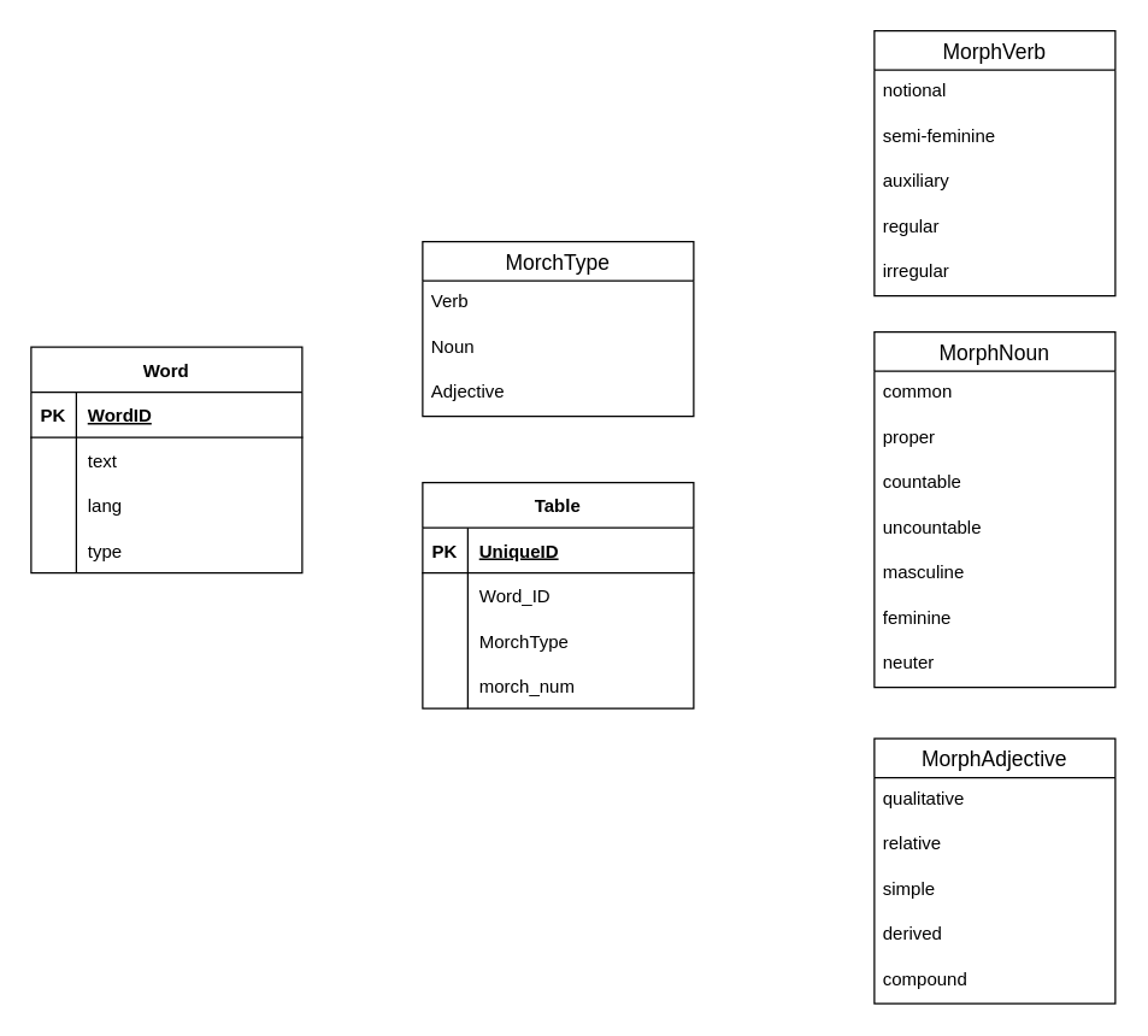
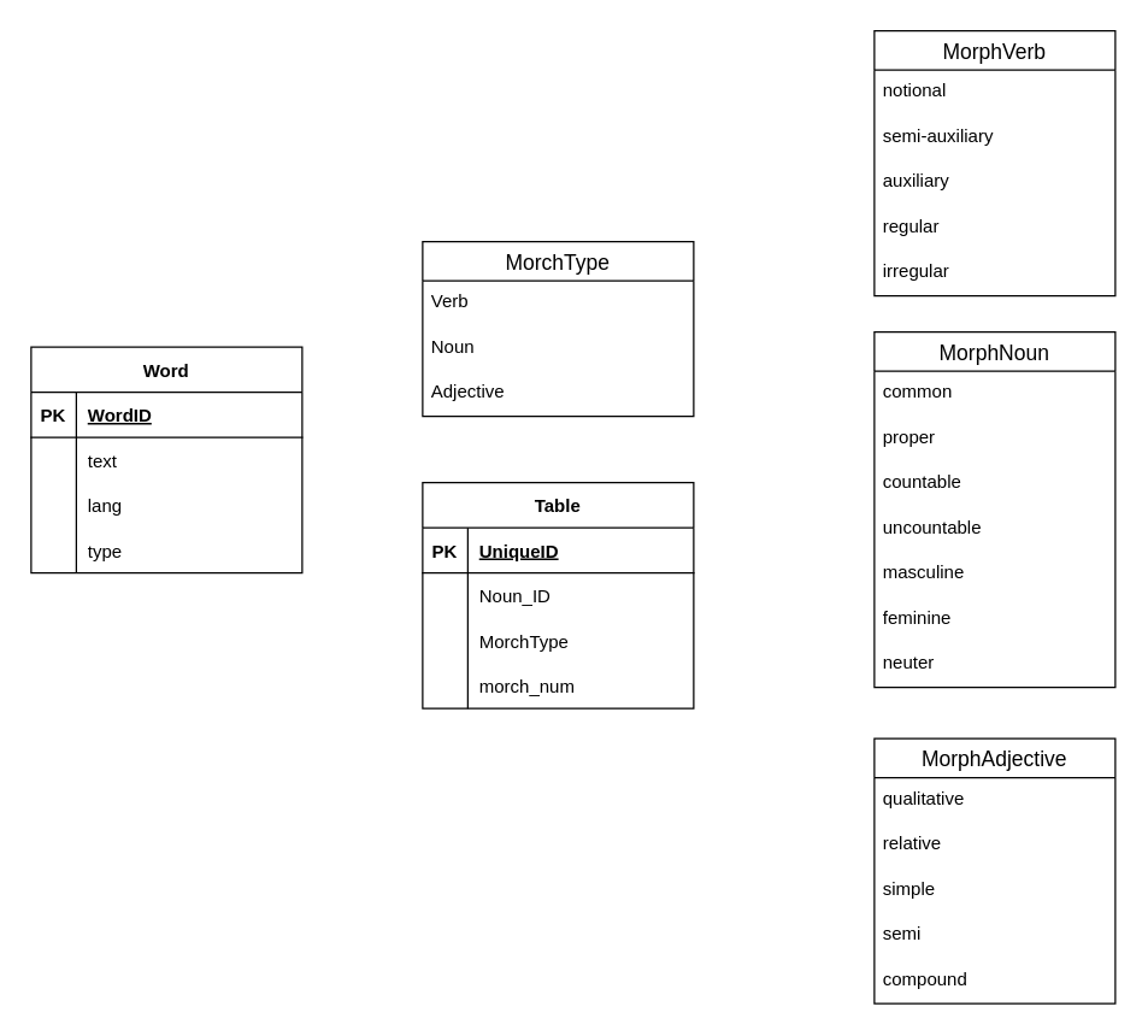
  <mxCell id="0" />
  <mxCell id="1" parent="0" />
  <mxCell id="2" value="Word" style="shape=table;startSize=30;container=1;collapsible=1;childLayout=tableLayout;fixedRows=1;rowLines=0;fontStyle=1;align=center;resizeLast=1;" parent="1" vertex="1"><mxGeometry x="20" y="230" width="180" height="150" as="geometry" /></mxCell>
  <mxCell id="3" value="" style="shape=tableRow;horizontal=0;startSize=0;swimlaneHead=0;swimlaneBody=0;fillColor=none;collapsible=0;dropTarget=0;points=[[0,0.5],[1,0.5]];portConstraint=eastwest;top=0;left=0;right=0;bottom=1;" parent="2" vertex="1"><mxGeometry y="30" width="180" height="30" as="geometry" /></mxCell>
  <mxCell id="4" value="PK" style="shape=partialRectangle;connectable=0;fillColor=none;top=0;left=0;bottom=0;right=0;fontStyle=1;overflow=hidden;" parent="3" vertex="1"><mxGeometry width="30" height="30" as="geometry"><mxRectangle width="30" height="30" as="alternateBounds" /></mxGeometry></mxCell>
  <mxCell id="5" value="WordID" style="shape=partialRectangle;connectable=0;fillColor=none;top=0;left=0;bottom=0;right=0;align=left;spacingLeft=6;fontStyle=5;overflow=hidden;" parent="3" vertex="1"><mxGeometry x="30" width="150" height="30" as="geometry"><mxRectangle width="150" height="30" as="alternateBounds" /></mxGeometry></mxCell>
  <mxCell id="6" value="" style="shape=tableRow;horizontal=0;startSize=0;swimlaneHead=0;swimlaneBody=0;fillColor=none;collapsible=0;dropTarget=0;points=[[0,0.5],[1,0.5]];portConstraint=eastwest;top=0;left=0;right=0;bottom=0;" parent="2" vertex="1"><mxGeometry y="60" width="180" height="30" as="geometry" /></mxCell>
  <mxCell id="7" value="" style="shape=partialRectangle;connectable=0;fillColor=none;top=0;left=0;bottom=0;right=0;editable=1;overflow=hidden;" parent="6" vertex="1"><mxGeometry width="30" height="30" as="geometry"><mxRectangle width="30" height="30" as="alternateBounds" /></mxGeometry></mxCell>
  <mxCell id="8" value="text" style="shape=partialRectangle;connectable=0;fillColor=none;top=0;left=0;bottom=0;right=0;align=left;spacingLeft=6;overflow=hidden;" parent="6" vertex="1"><mxGeometry x="30" width="150" height="30" as="geometry"><mxRectangle width="150" height="30" as="alternateBounds" /></mxGeometry></mxCell>
  <mxCell id="9" value="" style="shape=tableRow;horizontal=0;startSize=0;swimlaneHead=0;swimlaneBody=0;fillColor=none;collapsible=0;dropTarget=0;points=[[0,0.5],[1,0.5]];portConstraint=eastwest;top=0;left=0;right=0;bottom=0;" parent="2" vertex="1"><mxGeometry y="90" width="180" height="30" as="geometry" /></mxCell>
  <mxCell id="10" value="" style="shape=partialRectangle;connectable=0;fillColor=none;top=0;left=0;bottom=0;right=0;editable=1;overflow=hidden;" parent="9" vertex="1"><mxGeometry width="30" height="30" as="geometry"><mxRectangle width="30" height="30" as="alternateBounds" /></mxGeometry></mxCell>
  <mxCell id="11" value="lang" style="shape=partialRectangle;connectable=0;fillColor=none;top=0;left=0;bottom=0;right=0;align=left;spacingLeft=6;overflow=hidden;" parent="9" vertex="1"><mxGeometry x="30" width="150" height="30" as="geometry"><mxRectangle width="150" height="30" as="alternateBounds" /></mxGeometry></mxCell>
  <mxCell id="12" value="" style="shape=tableRow;horizontal=0;startSize=0;swimlaneHead=0;swimlaneBody=0;fillColor=none;collapsible=0;dropTarget=0;points=[[0,0.5],[1,0.5]];portConstraint=eastwest;top=0;left=0;right=0;bottom=0;" parent="2" vertex="1"><mxGeometry y="120" width="180" height="30" as="geometry" /></mxCell>
  <mxCell id="13" value="" style="shape=partialRectangle;connectable=0;fillColor=none;top=0;left=0;bottom=0;right=0;editable=1;overflow=hidden;" parent="12" vertex="1"><mxGeometry width="30" height="30" as="geometry"><mxRectangle width="30" height="30" as="alternateBounds" /></mxGeometry></mxCell>
  <mxCell id="14" value="type" style="shape=partialRectangle;connectable=0;fillColor=none;top=0;left=0;bottom=0;right=0;align=left;spacingLeft=6;overflow=hidden;" parent="12" vertex="1"><mxGeometry x="30" width="150" height="30" as="geometry"><mxRectangle width="150" height="30" as="alternateBounds" /></mxGeometry></mxCell>
  <mxCell id="15" value="MorphVerb" style="swimlane;fontStyle=0;childLayout=stackLayout;horizontal=1;startSize=26;horizontalStack=0;resizeParent=1;resizeParentMax=0;resizeLast=0;collapsible=1;marginBottom=0;align=center;fontSize=14;" parent="1" vertex="1"><mxGeometry x="580" y="20" width="160" height="176" as="geometry" /></mxCell>
  <mxCell id="16" value="notional" style="text;strokeColor=none;fillColor=none;spacingLeft=4;spacingRight=4;overflow=hidden;rotatable=0;points=[[0,0.5],[1,0.5]];portConstraint=eastwest;fontSize=12;" parent="15" vertex="1"><mxGeometry y="26" width="160" height="30" as="geometry" /></mxCell>
- <mxCell id="17" value="semi-feminine" style="text;strokeColor=none;fillColor=none;spacingLeft=4;spacingRight=4;overflow=hidden;rotatable=0;points=[[0,0.5],[1,0.5]];portConstraint=eastwest;fontSize=12;" parent="15" vertex="1"><mxGeometry y="56" width="160" height="30" as="geometry" /></mxCell>
+ <mxCell id="17" value="semi-auxiliary" style="text;strokeColor=none;fillColor=none;spacingLeft=4;spacingRight=4;overflow=hidden;rotatable=0;points=[[0,0.5],[1,0.5]];portConstraint=eastwest;fontSize=12;" parent="15" vertex="1"><mxGeometry y="56" width="160" height="30" as="geometry" /></mxCell>
  <mxCell id="18" value="auxiliary" style="text;strokeColor=none;fillColor=none;spacingLeft=4;spacingRight=4;overflow=hidden;rotatable=0;points=[[0,0.5],[1,0.5]];portConstraint=eastwest;fontSize=12;" parent="15" vertex="1"><mxGeometry y="86" width="160" height="30" as="geometry" /></mxCell>
  <mxCell id="19" value="regular" style="text;strokeColor=none;fillColor=none;spacingLeft=4;spacingRight=4;overflow=hidden;rotatable=0;points=[[0,0.5],[1,0.5]];portConstraint=eastwest;fontSize=12;" parent="15" vertex="1"><mxGeometry y="116" width="160" height="30" as="geometry" /></mxCell>
  <mxCell id="20" value="irregular" style="text;strokeColor=none;fillColor=none;spacingLeft=4;spacingRight=4;overflow=hidden;rotatable=0;points=[[0,0.5],[1,0.5]];portConstraint=eastwest;fontSize=12;" parent="15" vertex="1"><mxGeometry y="146" width="160" height="30" as="geometry" /></mxCell>
  <mxCell id="21" value="MorphNoun" style="swimlane;fontStyle=0;childLayout=stackLayout;horizontal=1;startSize=26;horizontalStack=0;resizeParent=1;resizeParentMax=0;resizeLast=0;collapsible=1;marginBottom=0;align=center;fontSize=14;" parent="1" vertex="1"><mxGeometry x="580" y="220" width="160" height="236" as="geometry" /></mxCell>
  <mxCell id="22" value="common" style="text;strokeColor=none;fillColor=none;spacingLeft=4;spacingRight=4;overflow=hidden;rotatable=0;points=[[0,0.5],[1,0.5]];portConstraint=eastwest;fontSize=12;" parent="21" vertex="1"><mxGeometry y="26" width="160" height="30" as="geometry" /></mxCell>
  <mxCell id="23" value="proper" style="text;strokeColor=none;fillColor=none;spacingLeft=4;spacingRight=4;overflow=hidden;rotatable=0;points=[[0,0.5],[1,0.5]];portConstraint=eastwest;fontSize=12;" parent="21" vertex="1"><mxGeometry y="56" width="160" height="30" as="geometry" /></mxCell>
  <mxCell id="24" value="countable" style="text;strokeColor=none;fillColor=none;spacingLeft=4;spacingRight=4;overflow=hidden;rotatable=0;points=[[0,0.5],[1,0.5]];portConstraint=eastwest;fontSize=12;" parent="21" vertex="1"><mxGeometry y="86" width="160" height="30" as="geometry" /></mxCell>
  <mxCell id="25" value="uncountable" style="text;strokeColor=none;fillColor=none;spacingLeft=4;spacingRight=4;overflow=hidden;rotatable=0;points=[[0,0.5],[1,0.5]];portConstraint=eastwest;fontSize=12;" parent="21" vertex="1"><mxGeometry y="116" width="160" height="30" as="geometry" /></mxCell>
  <mxCell id="26" value="masculine" style="text;strokeColor=none;fillColor=none;spacingLeft=4;spacingRight=4;overflow=hidden;rotatable=0;points=[[0,0.5],[1,0.5]];portConstraint=eastwest;fontSize=12;" parent="21" vertex="1"><mxGeometry y="146" width="160" height="30" as="geometry" /></mxCell>
  <mxCell id="27" value="feminine" style="text;strokeColor=none;fillColor=none;spacingLeft=4;spacingRight=4;overflow=hidden;rotatable=0;points=[[0,0.5],[1,0.5]];portConstraint=eastwest;fontSize=12;" parent="21" vertex="1"><mxGeometry y="176" width="160" height="30" as="geometry" /></mxCell>
  <mxCell id="28" value="neuter" style="text;strokeColor=none;fillColor=none;spacingLeft=4;spacingRight=4;overflow=hidden;rotatable=0;points=[[0,0.5],[1,0.5]];portConstraint=eastwest;fontSize=12;" parent="21" vertex="1"><mxGeometry y="206" width="160" height="30" as="geometry" /></mxCell>
  <mxCell id="29" value="MorphAdjective" style="swimlane;fontStyle=0;childLayout=stackLayout;horizontal=1;startSize=26;horizontalStack=0;resizeParent=1;resizeParentMax=0;resizeLast=0;collapsible=1;marginBottom=0;align=center;fontSize=14;" parent="1" vertex="1"><mxGeometry x="580" y="490" width="160" height="176" as="geometry" /></mxCell>
  <mxCell id="30" value="qualitative" style="text;strokeColor=none;fillColor=none;spacingLeft=4;spacingRight=4;overflow=hidden;rotatable=0;points=[[0,0.5],[1,0.5]];portConstraint=eastwest;fontSize=12;" parent="29" vertex="1"><mxGeometry y="26" width="160" height="30" as="geometry" /></mxCell>
  <mxCell id="31" value="relative" style="text;strokeColor=none;fillColor=none;spacingLeft=4;spacingRight=4;overflow=hidden;rotatable=0;points=[[0,0.5],[1,0.5]];portConstraint=eastwest;fontSize=12;" parent="29" vertex="1"><mxGeometry y="56" width="160" height="30" as="geometry" /></mxCell>
  <mxCell id="32" value="simple" style="text;strokeColor=none;fillColor=none;spacingLeft=4;spacingRight=4;overflow=hidden;rotatable=0;points=[[0,0.5],[1,0.5]];portConstraint=eastwest;fontSize=12;" parent="29" vertex="1"><mxGeometry y="86" width="160" height="30" as="geometry" /></mxCell>
- <mxCell id="33" value="derived" style="text;strokeColor=none;fillColor=none;spacingLeft=4;spacingRight=4;overflow=hidden;rotatable=0;points=[[0,0.5],[1,0.5]];portConstraint=eastwest;fontSize=12;" parent="29" vertex="1"><mxGeometry y="116" width="160" height="30" as="geometry" /></mxCell>
+ <mxCell id="33" value="semi" style="text;strokeColor=none;fillColor=none;spacingLeft=4;spacingRight=4;overflow=hidden;rotatable=0;points=[[0,0.5],[1,0.5]];portConstraint=eastwest;fontSize=12;" parent="29" vertex="1"><mxGeometry y="116" width="160" height="30" as="geometry" /></mxCell>
  <mxCell id="34" value="compound" style="text;strokeColor=none;fillColor=none;spacingLeft=4;spacingRight=4;overflow=hidden;rotatable=0;points=[[0,0.5],[1,0.5]];portConstraint=eastwest;fontSize=12;" parent="29" vertex="1"><mxGeometry y="146" width="160" height="30" as="geometry" /></mxCell>
  <mxCell id="35" value="MorchType" style="swimlane;fontStyle=0;childLayout=stackLayout;horizontal=1;startSize=26;horizontalStack=0;resizeParent=1;resizeParentMax=0;resizeLast=0;collapsible=1;marginBottom=0;align=center;fontSize=14;" parent="1" vertex="1"><mxGeometry x="280" y="160" width="180" height="116" as="geometry" /></mxCell>
  <mxCell id="36" value="Verb" style="text;strokeColor=none;fillColor=none;spacingLeft=4;spacingRight=4;overflow=hidden;rotatable=0;points=[[0,0.5],[1,0.5]];portConstraint=eastwest;fontSize=12;" parent="35" vertex="1"><mxGeometry y="26" width="180" height="30" as="geometry" /></mxCell>
  <mxCell id="37" value="Noun" style="text;strokeColor=none;fillColor=none;spacingLeft=4;spacingRight=4;overflow=hidden;rotatable=0;points=[[0,0.5],[1,0.5]];portConstraint=eastwest;fontSize=12;" parent="35" vertex="1"><mxGeometry y="56" width="180" height="30" as="geometry" /></mxCell>
  <mxCell id="38" value="Adjective" style="text;strokeColor=none;fillColor=none;spacingLeft=4;spacingRight=4;overflow=hidden;rotatable=0;points=[[0,0.5],[1,0.5]];portConstraint=eastwest;fontSize=12;" parent="35" vertex="1"><mxGeometry y="86" width="180" height="30" as="geometry" /></mxCell>
  <mxCell id="39" value="Table" style="shape=table;startSize=30;container=1;collapsible=1;childLayout=tableLayout;fixedRows=1;rowLines=0;fontStyle=1;align=center;resizeLast=1;" parent="1" vertex="1"><mxGeometry x="280" y="320" width="180" height="150" as="geometry" /></mxCell>
  <mxCell id="40" value="" style="shape=tableRow;horizontal=0;startSize=0;swimlaneHead=0;swimlaneBody=0;fillColor=none;collapsible=0;dropTarget=0;points=[[0,0.5],[1,0.5]];portConstraint=eastwest;top=0;left=0;right=0;bottom=1;" parent="39" vertex="1"><mxGeometry y="30" width="180" height="30" as="geometry" /></mxCell>
  <mxCell id="41" value="PK" style="shape=partialRectangle;connectable=0;fillColor=none;top=0;left=0;bottom=0;right=0;fontStyle=1;overflow=hidden;" parent="40" vertex="1"><mxGeometry width="30" height="30" as="geometry"><mxRectangle width="30" height="30" as="alternateBounds" /></mxGeometry></mxCell>
  <mxCell id="42" value="UniqueID" style="shape=partialRectangle;connectable=0;fillColor=none;top=0;left=0;bottom=0;right=0;align=left;spacingLeft=6;fontStyle=5;overflow=hidden;" parent="40" vertex="1"><mxGeometry x="30" width="150" height="30" as="geometry"><mxRectangle width="150" height="30" as="alternateBounds" /></mxGeometry></mxCell>
  <mxCell id="43" value="" style="shape=tableRow;horizontal=0;startSize=0;swimlaneHead=0;swimlaneBody=0;fillColor=none;collapsible=0;dropTarget=0;points=[[0,0.5],[1,0.5]];portConstraint=eastwest;top=0;left=0;right=0;bottom=0;" parent="39" vertex="1"><mxGeometry y="60" width="180" height="30" as="geometry" /></mxCell>
  <mxCell id="44" value="" style="shape=partialRectangle;connectable=0;fillColor=none;top=0;left=0;bottom=0;right=0;editable=1;overflow=hidden;" parent="43" vertex="1"><mxGeometry width="30" height="30" as="geometry"><mxRectangle width="30" height="30" as="alternateBounds" /></mxGeometry></mxCell>
- <mxCell id="45" value="Word_ID" style="shape=partialRectangle;connectable=0;fillColor=none;top=0;left=0;bottom=0;right=0;align=left;spacingLeft=6;overflow=hidden;" parent="43" vertex="1"><mxGeometry x="30" width="150" height="30" as="geometry"><mxRectangle width="150" height="30" as="alternateBounds" /></mxGeometry></mxCell>
+ <mxCell id="45" value="Noun_ID" style="shape=partialRectangle;connectable=0;fillColor=none;top=0;left=0;bottom=0;right=0;align=left;spacingLeft=6;overflow=hidden;" parent="43" vertex="1"><mxGeometry x="30" width="150" height="30" as="geometry"><mxRectangle width="150" height="30" as="alternateBounds" /></mxGeometry></mxCell>
  <mxCell id="46" value="" style="shape=tableRow;horizontal=0;startSize=0;swimlaneHead=0;swimlaneBody=0;fillColor=none;collapsible=0;dropTarget=0;points=[[0,0.5],[1,0.5]];portConstraint=eastwest;top=0;left=0;right=0;bottom=0;" parent="39" vertex="1"><mxGeometry y="90" width="180" height="30" as="geometry" /></mxCell>
  <mxCell id="47" value="" style="shape=partialRectangle;connectable=0;fillColor=none;top=0;left=0;bottom=0;right=0;editable=1;overflow=hidden;" parent="46" vertex="1"><mxGeometry width="30" height="30" as="geometry"><mxRectangle width="30" height="30" as="alternateBounds" /></mxGeometry></mxCell>
  <mxCell id="48" value="MorchType" style="shape=partialRectangle;connectable=0;fillColor=none;top=0;left=0;bottom=0;right=0;align=left;spacingLeft=6;overflow=hidden;" parent="46" vertex="1"><mxGeometry x="30" width="150" height="30" as="geometry"><mxRectangle width="150" height="30" as="alternateBounds" /></mxGeometry></mxCell>
  <mxCell id="49" value="" style="shape=tableRow;horizontal=0;startSize=0;swimlaneHead=0;swimlaneBody=0;fillColor=none;collapsible=0;dropTarget=0;points=[[0,0.5],[1,0.5]];portConstraint=eastwest;top=0;left=0;right=0;bottom=0;" parent="39" vertex="1"><mxGeometry y="120" width="180" height="30" as="geometry" /></mxCell>
  <mxCell id="50" value="" style="shape=partialRectangle;connectable=0;fillColor=none;top=0;left=0;bottom=0;right=0;editable=1;overflow=hidden;" parent="49" vertex="1"><mxGeometry width="30" height="30" as="geometry"><mxRectangle width="30" height="30" as="alternateBounds" /></mxGeometry></mxCell>
  <mxCell id="51" value="morch_num" style="shape=partialRectangle;connectable=0;fillColor=none;top=0;left=0;bottom=0;right=0;align=left;spacingLeft=6;overflow=hidden;" parent="49" vertex="1"><mxGeometry x="30" width="150" height="30" as="geometry"><mxRectangle width="150" height="30" as="alternateBounds" /></mxGeometry></mxCell>
